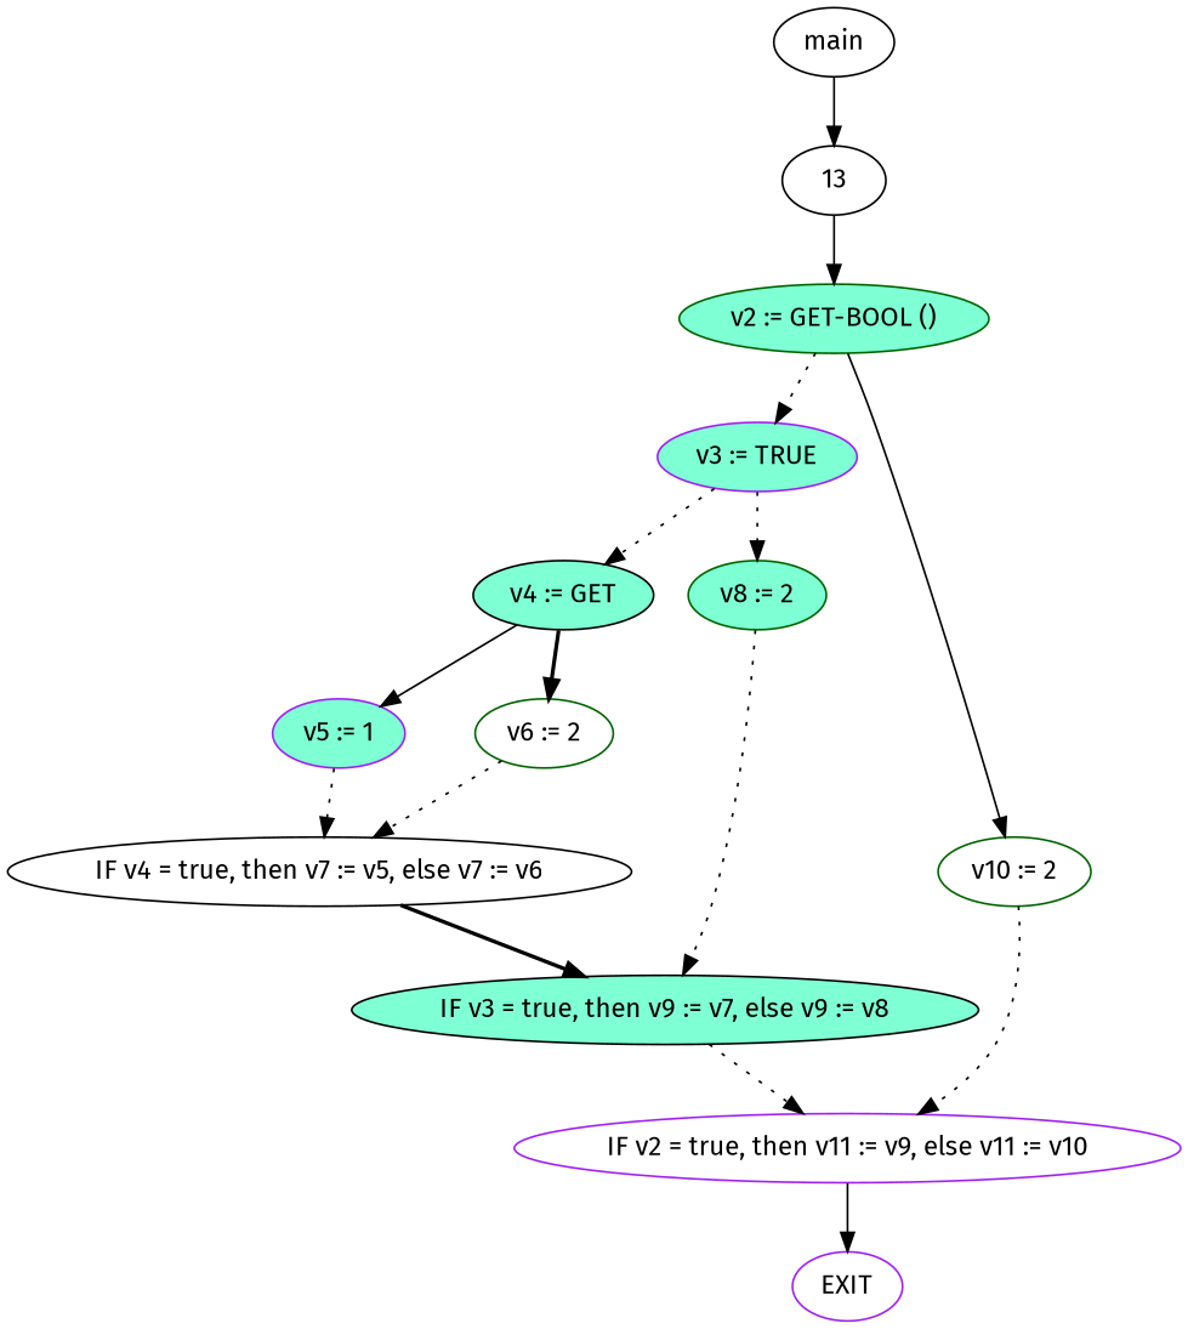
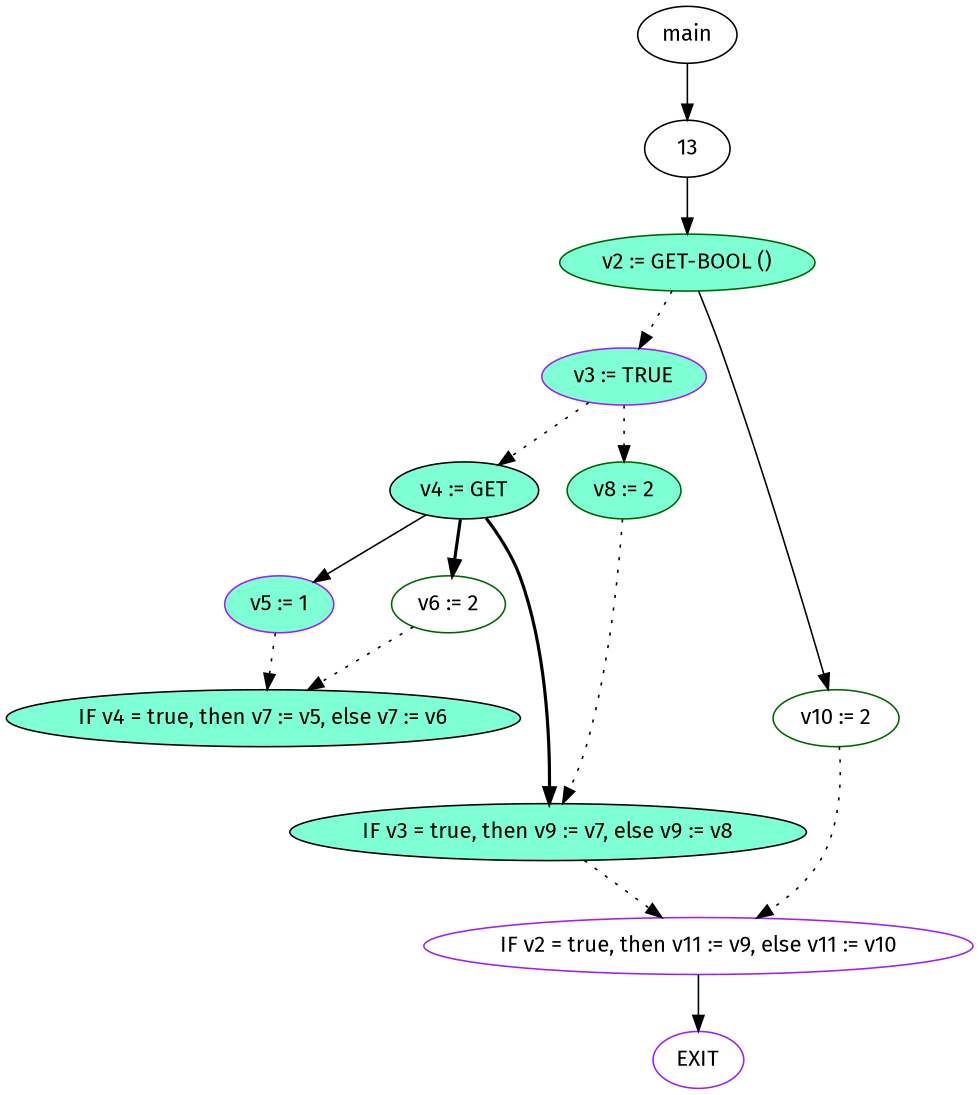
  digraph {
    fontname="Fira Sans"
    node [color=black fillcolor=aquamarine fontname="Fira Sans" style=filled]
    edge [fontname="Fira Sans" style=dotted]
    n1 [fillcolor=white label=main]
    13 [fillcolor=white]
    n3 [color=darkgreen label="v2 := GET-BOOL ()"]
    n4 [color=purple label="v3 := TRUE"]
    n5 [color=darkgreen fillcolor=white label="v10 := 2"]
    n6 [label="v4 := GET"]
    n7 [color=darkgreen label="v8 := 2"]
    n8 [color=purple fillcolor=white label="IF v2 = true, then v11 := v9, else v11 := v10"]
    n9 [color=purple label="v5 := 1"]
    n10 [color=darkgreen fillcolor=white label="v6 := 2"]
    n11 [label="IF v3 = true, then v9 := v7, else v9 := v8"]
-   n12 [fillcolor=white label="IF v4 = true, then v7 := v5, else v7 := v6"]
+   n12 [label="IF v4 = true, then v7 := v5, else v7 := v6"]
    n13 [color=purple fillcolor=white label=EXIT]
    n1 -> 13 [style=solid]
    13 -> n3 [style=solid]
    n3 -> n4
    n3 -> n5 [style=solid]
    n4 -> n6
    n4 -> n7
    n5 -> n8
    n6 -> n9 [style=solid]
    n6 -> n10 [style=bold]
    n7 -> n11
    n8 -> n13 [style=solid]
    n9 -> n12
    n10 -> n12
    n11 -> n8
-   n12 -> n11 [style=bold]
+   n6 -> n11 [style=bold]
  }
